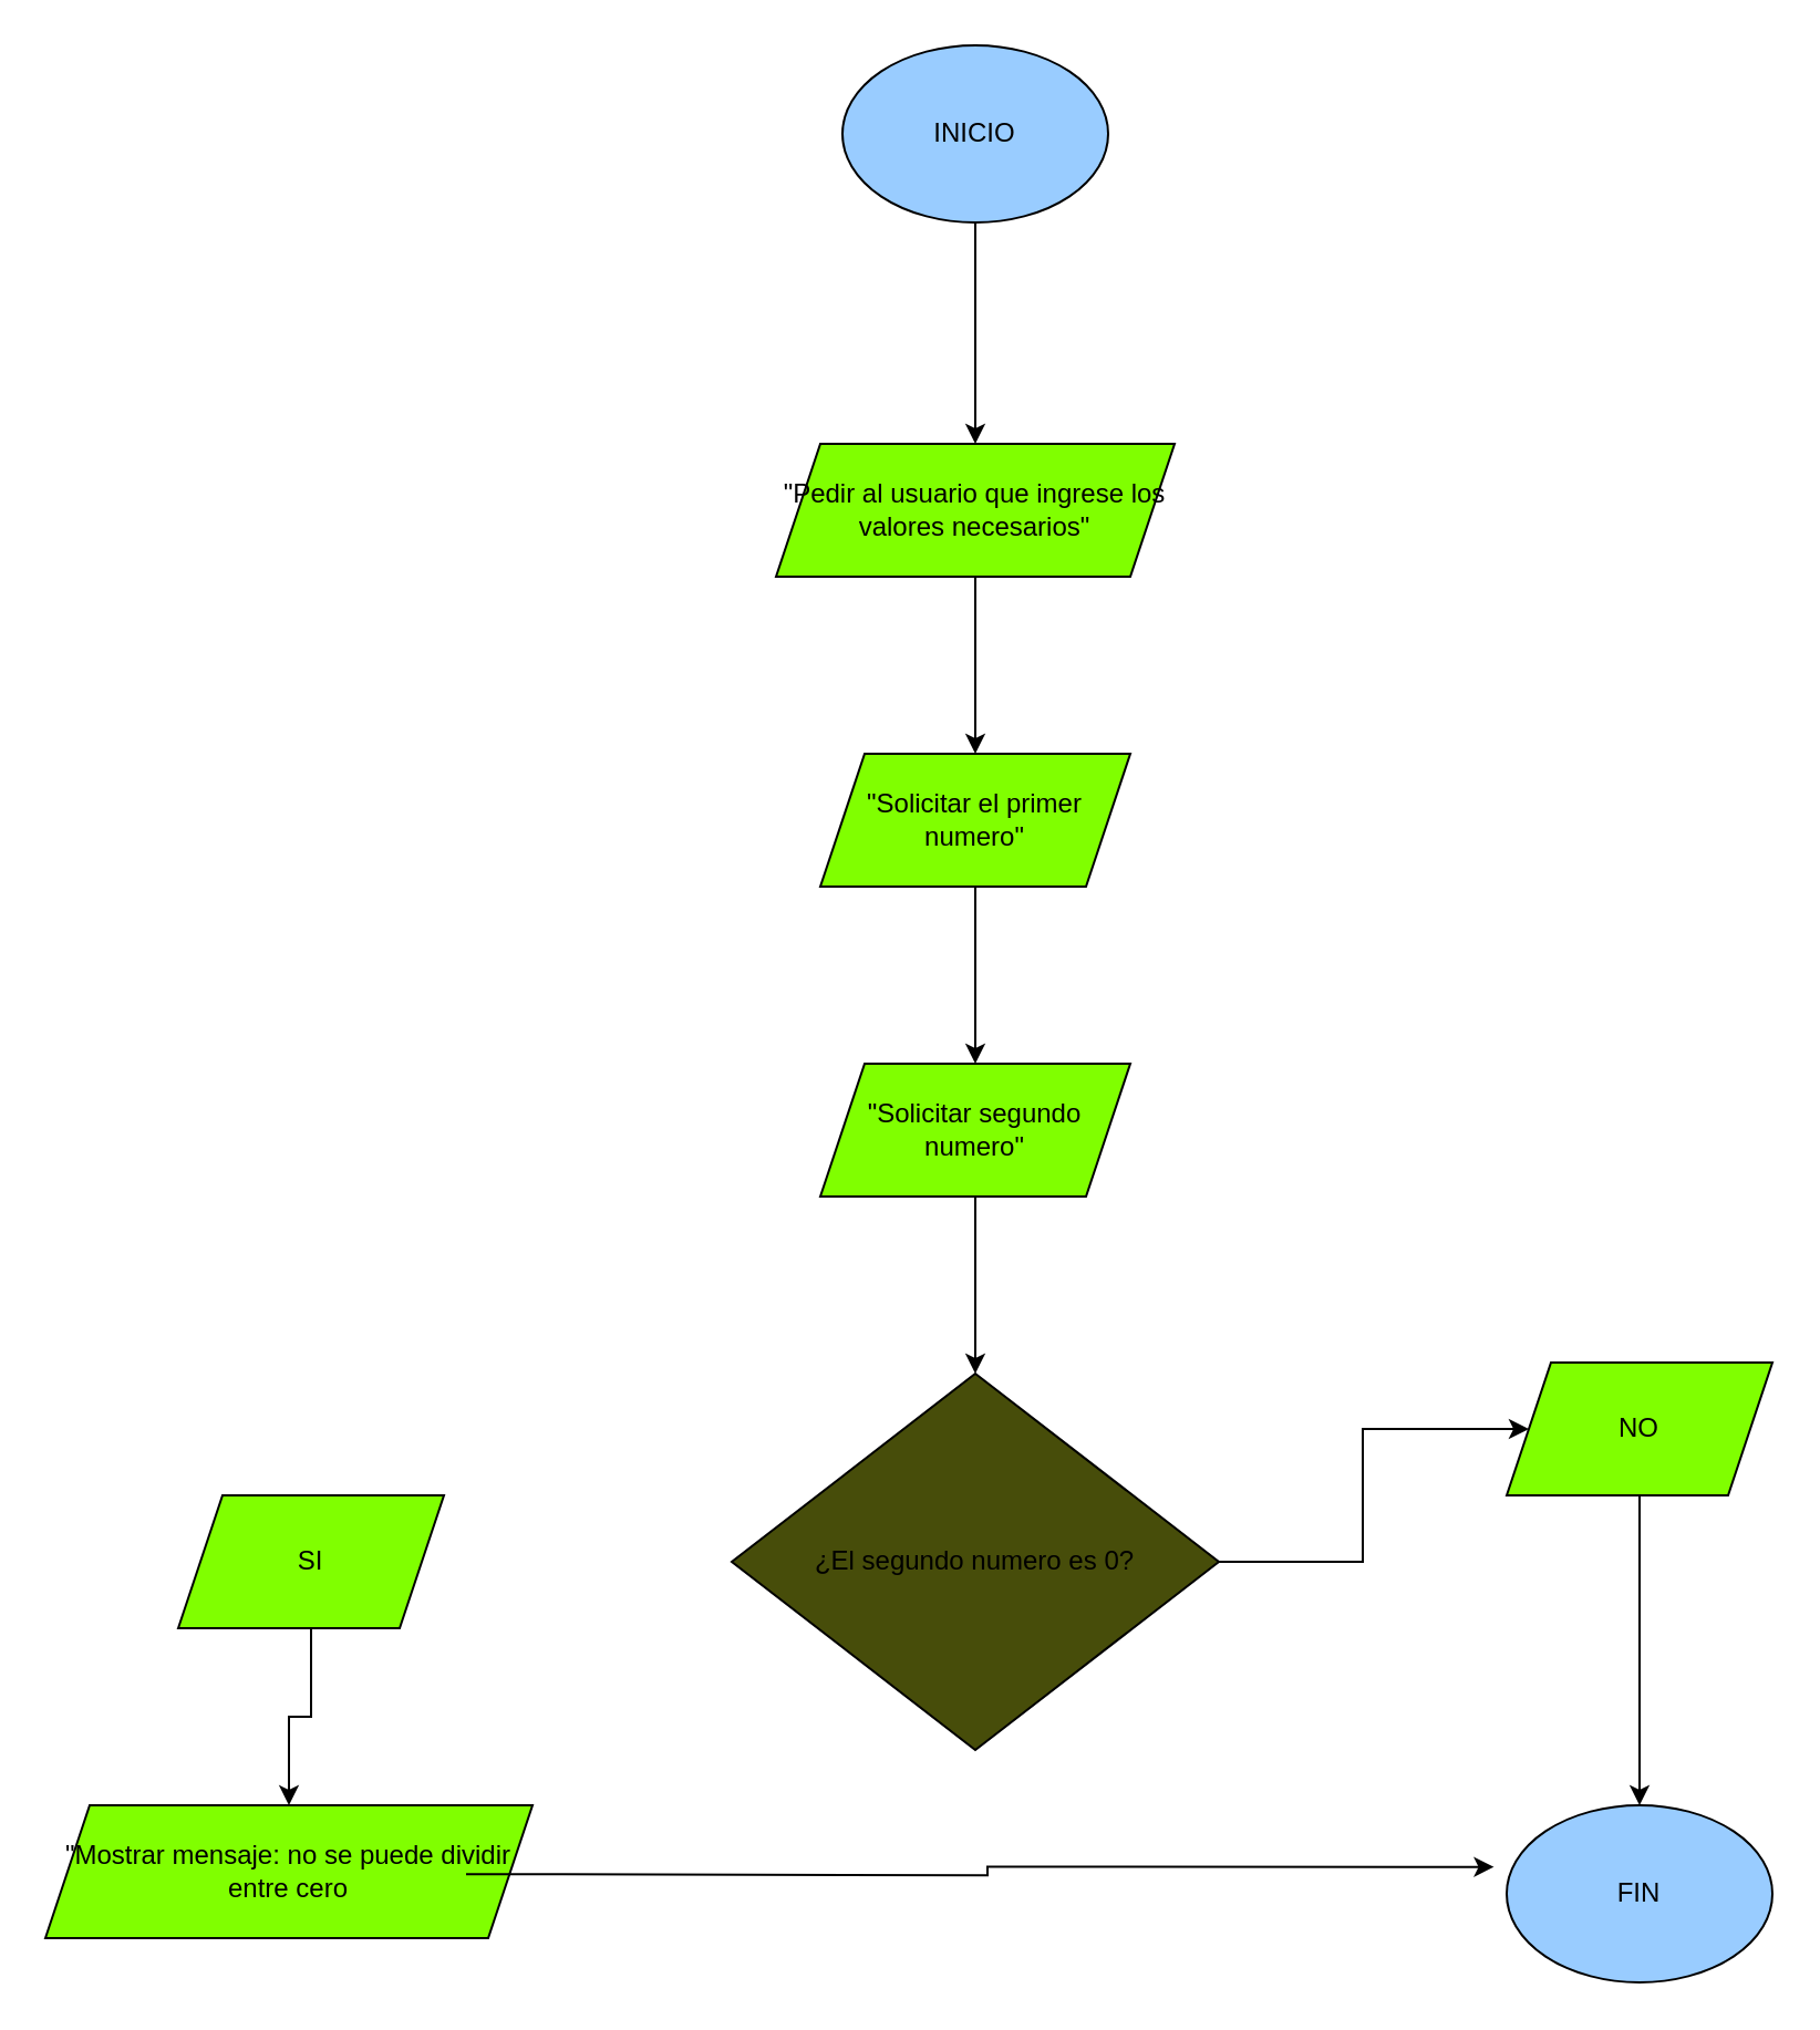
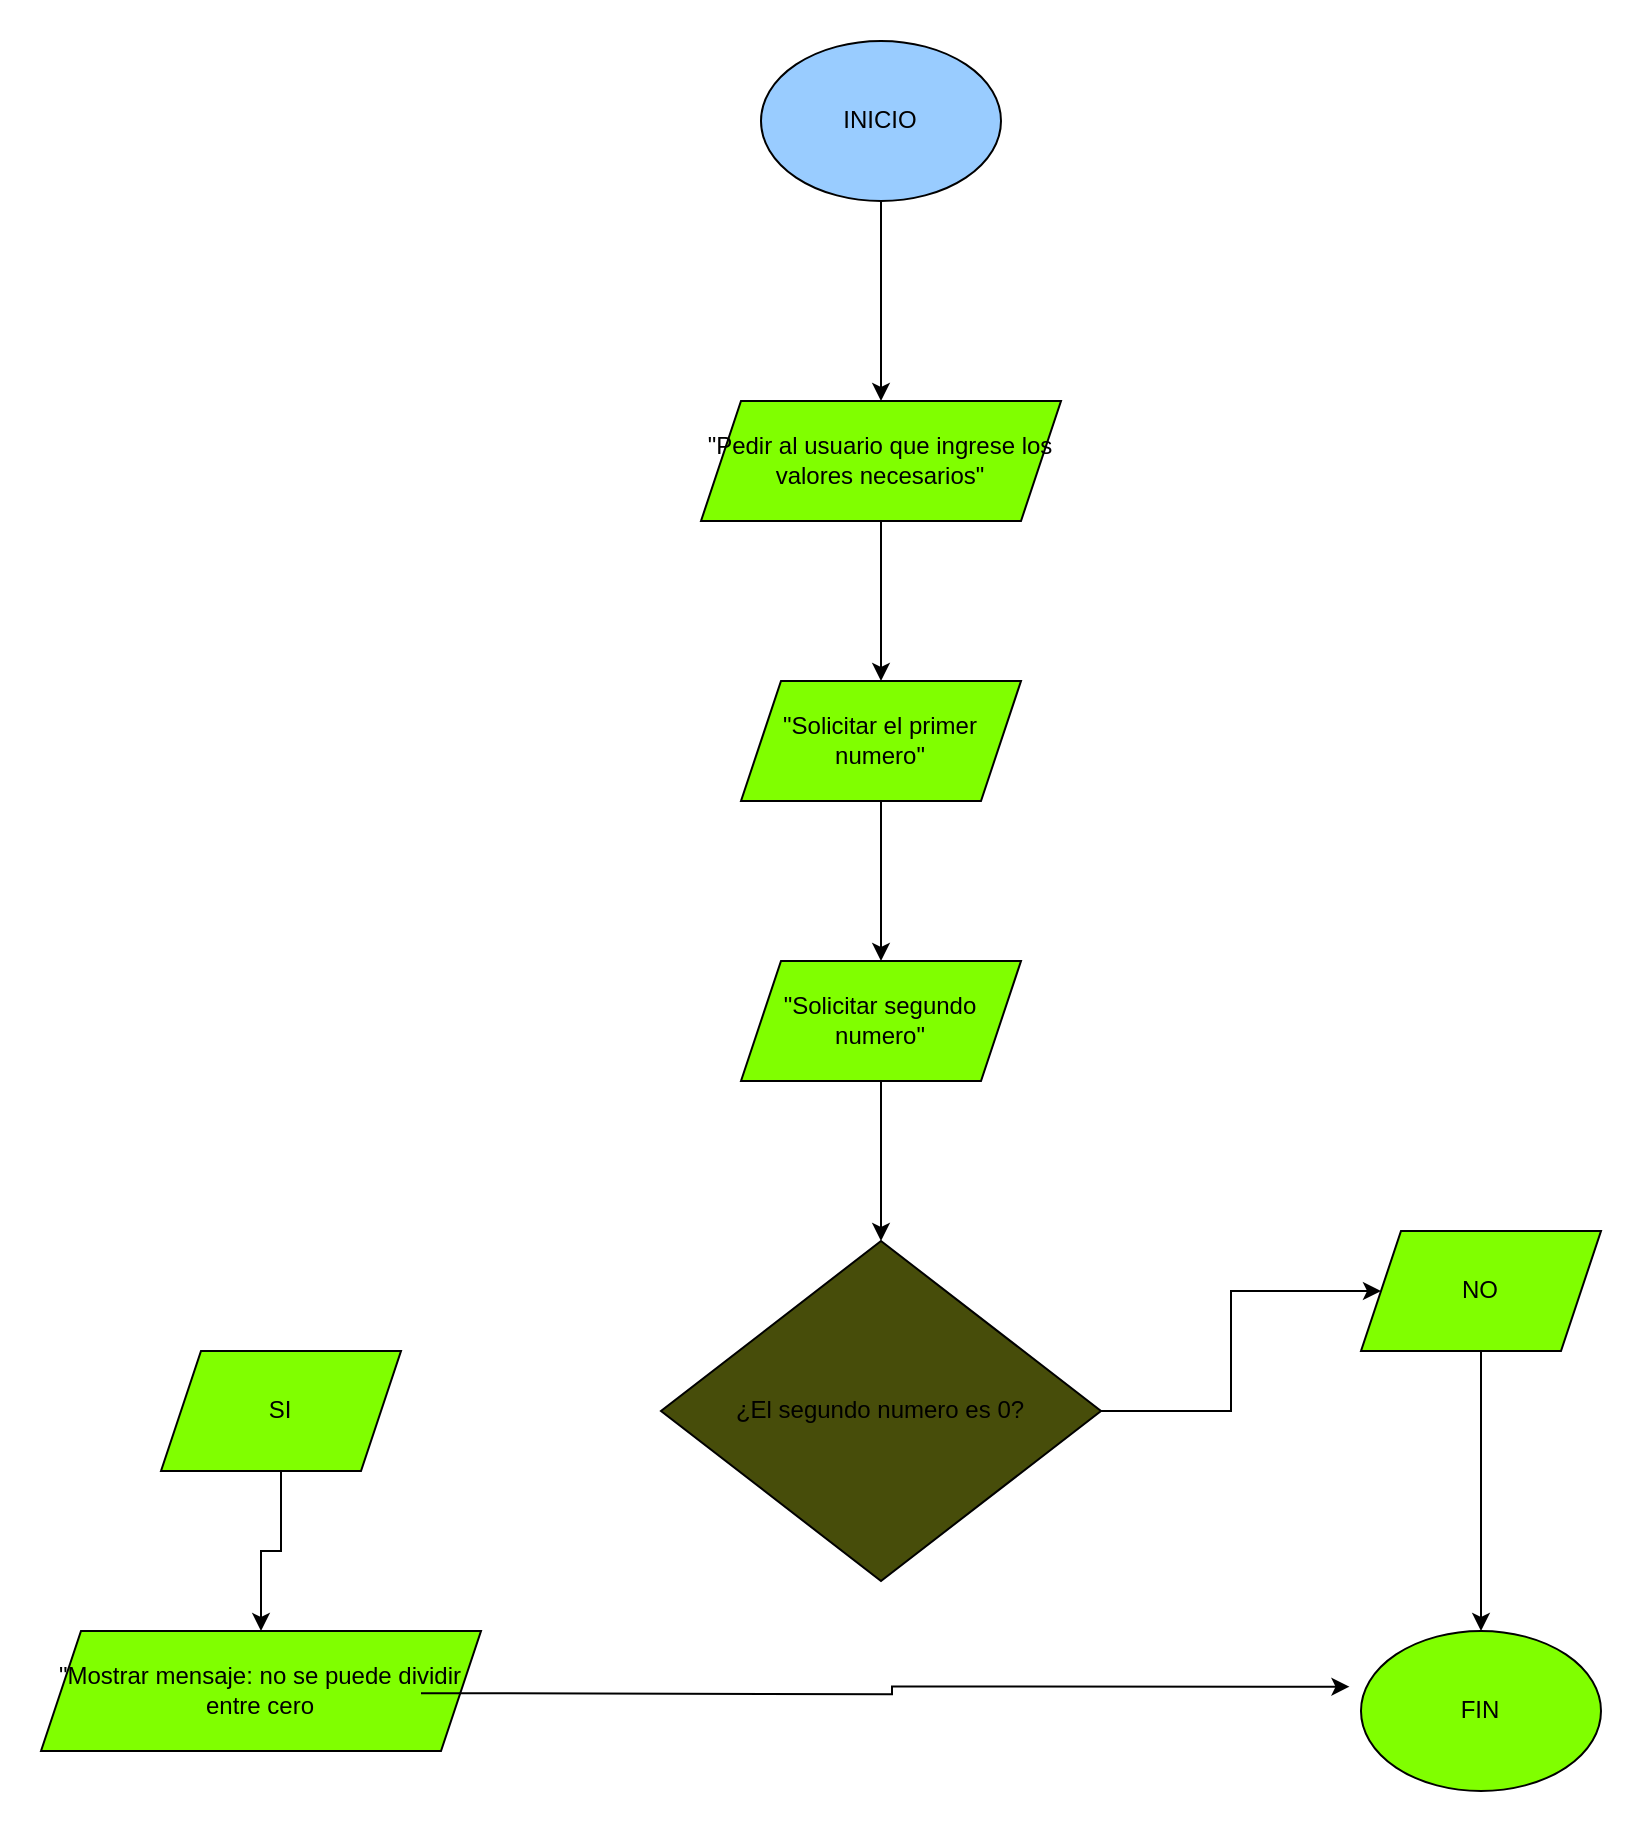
  <mxCell id="0" />
  <mxCell id="1" parent="0" />
  <mxCell id="2" value="" style="edgeStyle=orthogonalEdgeStyle;rounded=0;orthogonalLoop=1;jettySize=auto;html=1;" edge="1" parent="1" source="3" target="5"><mxGeometry relative="1" as="geometry" /></mxCell>
  <mxCell id="3" value="INICIO" style="ellipse;whiteSpace=wrap;html=1;fillColor=#99CCFF;" vertex="1" parent="1"><mxGeometry x="380" y="20" width="120" height="80" as="geometry" /></mxCell>
  <mxCell id="4" value="" style="edgeStyle=orthogonalEdgeStyle;rounded=0;orthogonalLoop=1;jettySize=auto;html=1;" edge="1" parent="1" source="5" target="7"><mxGeometry relative="1" as="geometry" /></mxCell>
  <mxCell id="5" value="&quot;Pedir al usuario que ingrese los valores necesarios&quot;" style="shape=parallelogram;perimeter=parallelogramPerimeter;whiteSpace=wrap;html=1;fixedSize=1;fillColor=#80FF00;" vertex="1" parent="1"><mxGeometry x="350" y="200" width="180" height="60" as="geometry" /></mxCell>
  <mxCell id="6" value="" style="edgeStyle=orthogonalEdgeStyle;rounded=0;orthogonalLoop=1;jettySize=auto;html=1;" edge="1" parent="1" source="7" target="9"><mxGeometry relative="1" as="geometry" /></mxCell>
  <mxCell id="7" value="&quot;Solicitar el primer numero&quot;" style="shape=parallelogram;perimeter=parallelogramPerimeter;whiteSpace=wrap;html=1;fixedSize=1;fillColor=#80FF00;" vertex="1" parent="1"><mxGeometry x="370" y="340" width="140" height="60" as="geometry" /></mxCell>
  <mxCell id="8" value="" style="edgeStyle=orthogonalEdgeStyle;rounded=0;orthogonalLoop=1;jettySize=auto;html=1;" edge="1" parent="1" source="9" target="11"><mxGeometry relative="1" as="geometry" /></mxCell>
  <mxCell id="9" value="&quot;Solicitar segundo numero&quot;" style="shape=parallelogram;perimeter=parallelogramPerimeter;whiteSpace=wrap;html=1;fixedSize=1;fillColor=#80FF00;" vertex="1" parent="1"><mxGeometry x="370" y="480" width="140" height="60" as="geometry" /></mxCell>
  <mxCell id="10" value="" style="edgeStyle=orthogonalEdgeStyle;rounded=0;orthogonalLoop=1;jettySize=auto;html=1;" edge="1" parent="1" source="11" target="15"><mxGeometry relative="1" as="geometry" /></mxCell>
  <mxCell id="11" value="¿El segundo numero es 0?" style="rhombus;whiteSpace=wrap;html=1;fillColor=#474D0A;" vertex="1" parent="1"><mxGeometry x="330" y="620" width="220" height="170" as="geometry" /></mxCell>
  <mxCell id="12" value="" style="edgeStyle=orthogonalEdgeStyle;rounded=0;orthogonalLoop=1;jettySize=auto;html=1;" edge="1" parent="1" source="13" target="16"><mxGeometry relative="1" as="geometry" /></mxCell>
  <mxCell id="13" value="SI" style="shape=parallelogram;perimeter=parallelogramPerimeter;whiteSpace=wrap;html=1;fixedSize=1;fillColor=#80FF00;" vertex="1" parent="1"><mxGeometry x="80" y="675" width="120" height="60" as="geometry" /></mxCell>
  <mxCell id="14" value="" style="edgeStyle=orthogonalEdgeStyle;rounded=0;orthogonalLoop=1;jettySize=auto;html=1;" edge="1" parent="1" source="15"><mxGeometry relative="1" as="geometry"><mxPoint x="740" y="815" as="targetPoint" /></mxGeometry></mxCell>
  <mxCell id="15" value="NO" style="shape=parallelogram;perimeter=parallelogramPerimeter;whiteSpace=wrap;html=1;fixedSize=1;fillColor=#80FF00;" vertex="1" parent="1"><mxGeometry x="680" y="615" width="120" height="60" as="geometry" /></mxCell>
  <mxCell id="16" value="&quot;Mostrar mensaje: no se puede dividir entre cero" style="shape=parallelogram;perimeter=parallelogramPerimeter;whiteSpace=wrap;html=1;fixedSize=1;fillColor=#80FF00;" vertex="1" parent="1"><mxGeometry x="20" y="815" width="220" height="60" as="geometry" /></mxCell>
- <mxCell id="17" value="FIN" style="ellipse;whiteSpace=wrap;html=1;fillColor=#99CCFF;" vertex="1" parent="1"><mxGeometry x="680" y="815" width="120" height="80" as="geometry" /></mxCell>
+ <mxCell id="17" value="FIN" style="ellipse;whiteSpace=wrap;html=1;fillColor=#80ff00;" vertex="1" parent="1"><mxGeometry x="680" y="815" width="120" height="80" as="geometry" /></mxCell>
  <mxCell id="18" style="edgeStyle=orthogonalEdgeStyle;rounded=0;orthogonalLoop=1;jettySize=auto;html=1;entryX=-0.048;entryY=0.348;entryDx=0;entryDy=0;entryPerimeter=0;" edge="1" parent="1" target="17"><mxGeometry relative="1" as="geometry"><mxPoint x="210" y="846.08" as="sourcePoint" /><mxPoint x="643.16" y="843.92" as="targetPoint" /></mxGeometry></mxCell>
